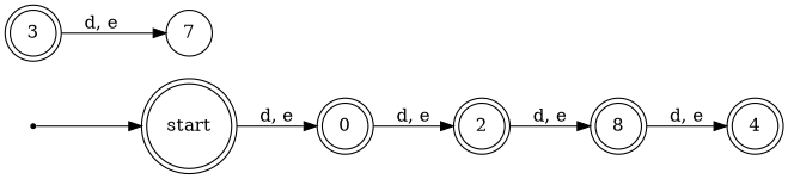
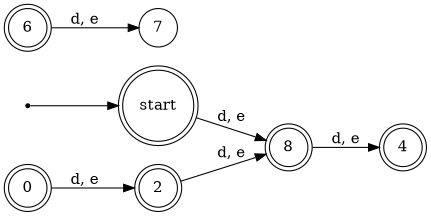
  digraph {
    fontname="DejaVu Serif"
    rankdir=LR
    node [fontname="DejaVu Serif" shape=doublecircle]
    edge [fontname="DejaVu Serif"]
    x [shape=point]
    start
    n3 [label=0]
    2
    n5 [label=8]
    4
    7 [shape=circle]
-   6 [label=3]
+   6
    x -> start
-   start -> n3 [label="d, e"]
+   start -> n5 [label="d, e"]
    n3 -> 2 [label="d, e"]
    2 -> n5 [label="d, e"]
    n5 -> 4 [label="d, e"]
    6 -> 7 [label="d, e"]
  }
